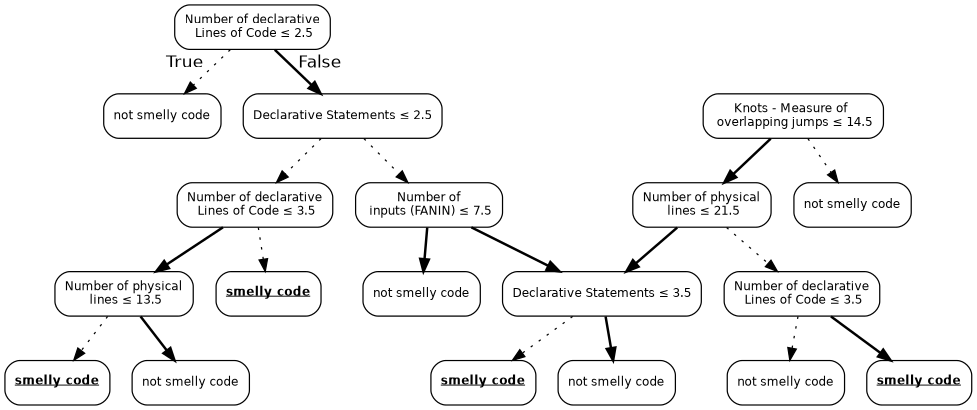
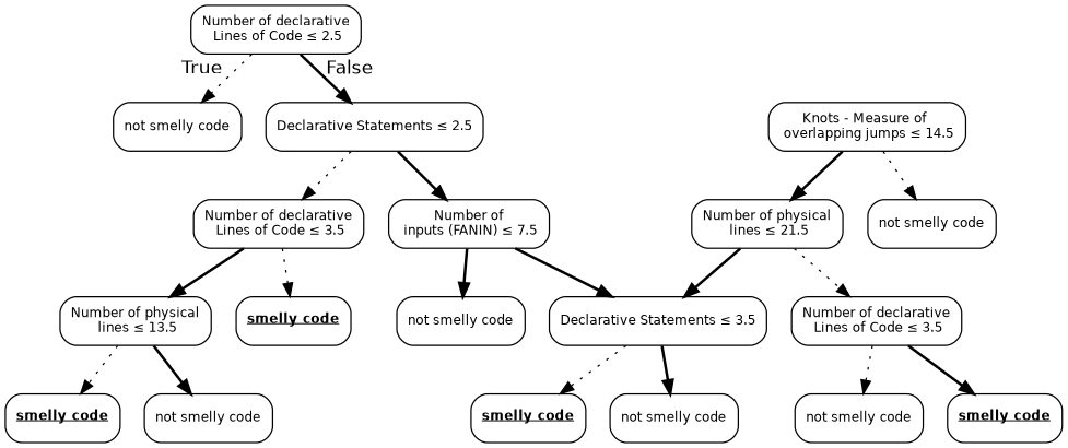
  digraph {
    node [color=black fontname=helvetica fontsize=10 shape=box style=rounded]
    edge [fontname=helvetica style=dotted]
    n1 [label=<Number of declarative<br/> Lines of Code &le; 2.5> width=0.5]
    n2 [label=<not smelly code> width=0.5]
    n3 [label=<Declarative Statements &le; 2.5> width=0.5]
    n4 [label=<Number of declarative<br/> Lines of Code &le; 3.5> width=0.5]
    n5 [label=<Number of<br/> inputs (FANIN) &le; 7.5> width=0.5]
    n6 [label=<Number of physical<br/> lines &le; 13.5> width=0.5]
    n7 [label=<<u><b>smelly code</b></u>> width=0.5]
    n8 [label=<not smelly code> width=0.5]
    n9 [label=<Declarative Statements &le; 3.5> width=0.5]
    n10 [label=<<u><b>smelly code</b></u>> width=0.5]
    n11 [label=<not smelly code> width=0.5]
    n12 [label=<Knots - Measure of <br/> overlapping jumps &le; 14.5> width=0.5]
    n13 [label=<Number of physical<br/> lines &le; 21.5> width=0.5]
    n14 [label=<not smelly code> width=0.5]
    n15 [label=<Number of declarative<br/> Lines of Code &le; 3.5> width=0.5]
    n16 [label=<<u><b>smelly code</b></u>> width=0.5]
    n17 [label=<not smelly code> width=0.5]
    n18 [label=<not smelly code> width=0.5]
    n19 [label=<<u><b>smelly code</b></u>> width=0.5]
    n1 -> n2 [headlabel=True labelangle=45 labeldistance=2.5]
    n1 -> n3 [headlabel=False labelangle=-45 labeldistance=2.5 style=bold]
    n3 -> n4
-   n3 -> n5
+   n3 -> n5 [style=bold]
    n4 -> n6 [style=bold]
    n4 -> n7
    n5 -> n8 [style=bold]
    n5 -> n9 [style=bold]
    n6 -> n10
    n6 -> n11 [style=bold]
    n9 -> n16
    n9 -> n17 [style=bold]
    n12 -> n13 [style=bold]
    n12 -> n14
    n13 -> n9 [style=bold]
    n13 -> n15
    n15 -> n18
    n15 -> n19 [style=bold]
  }
